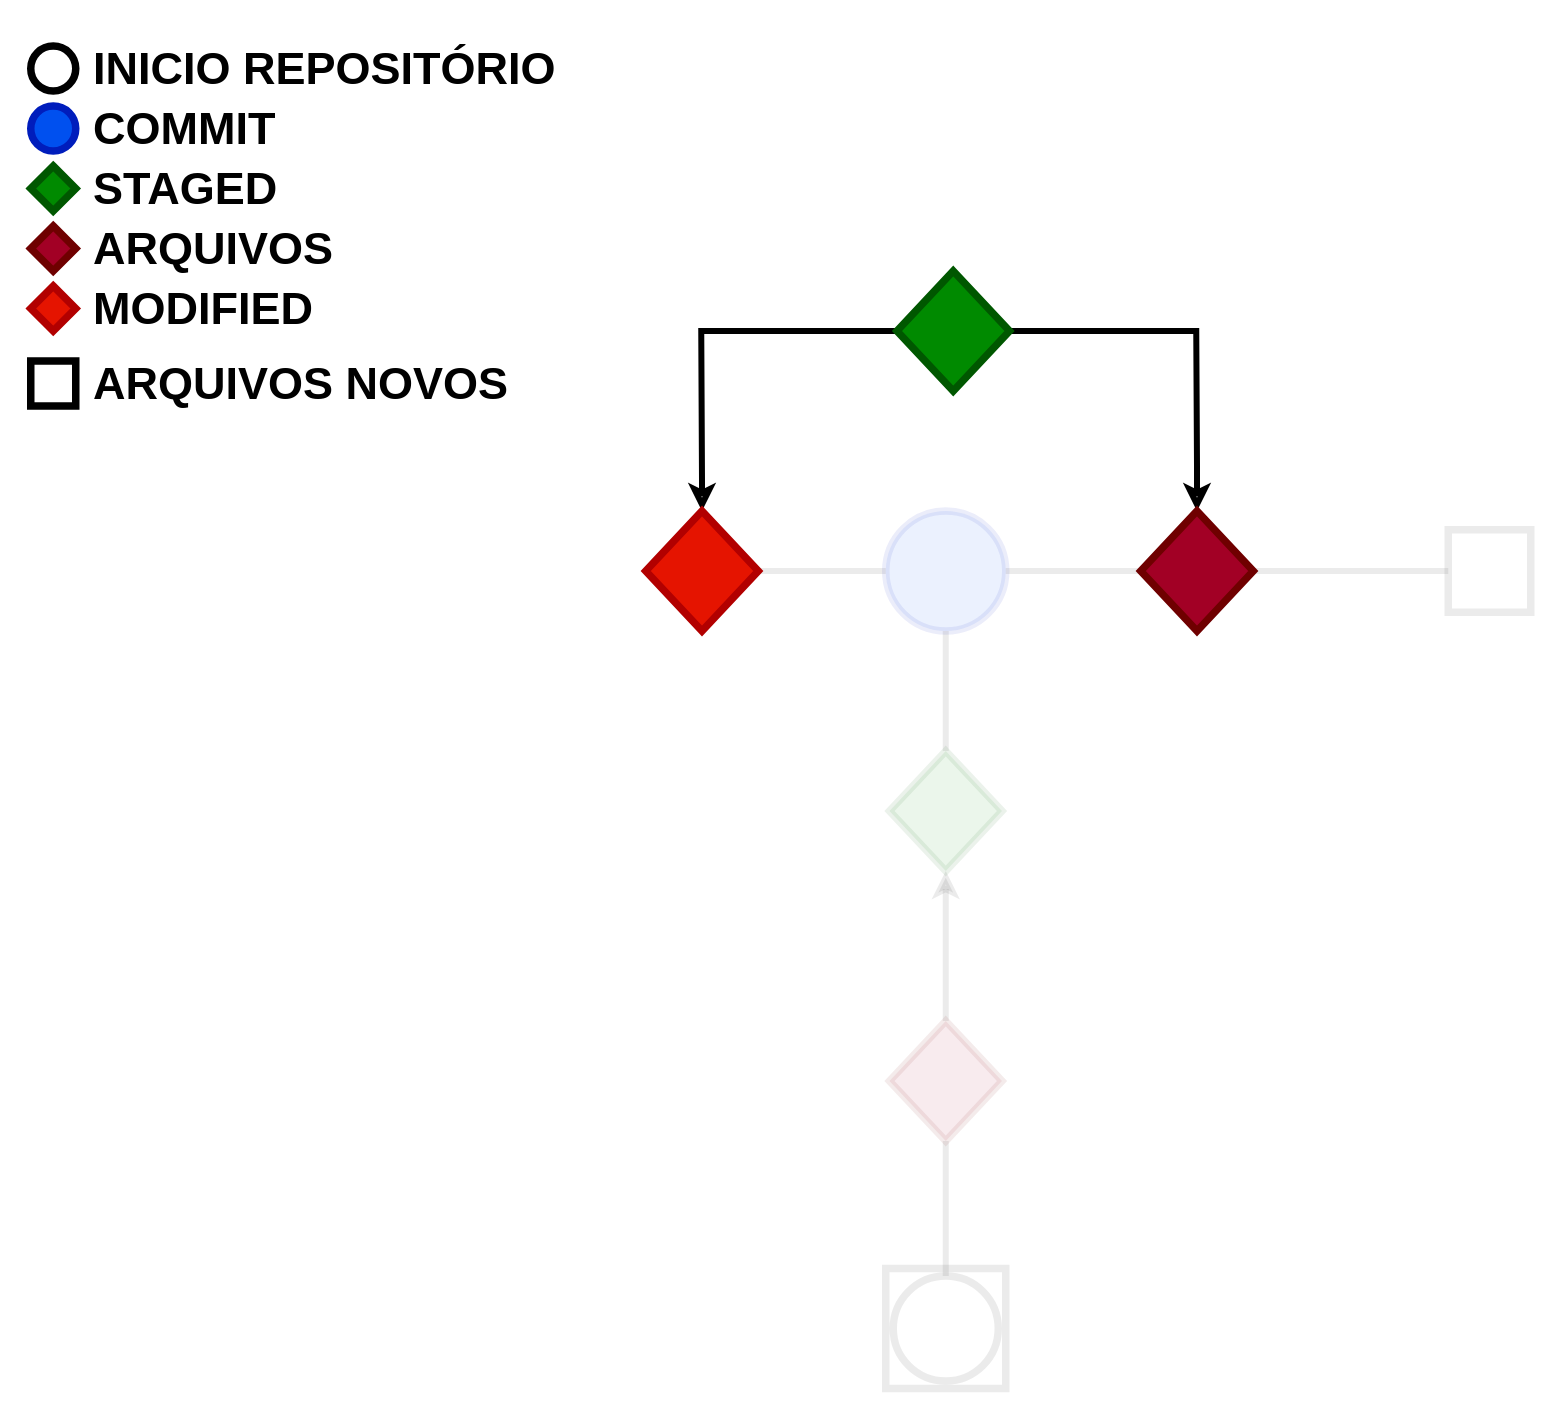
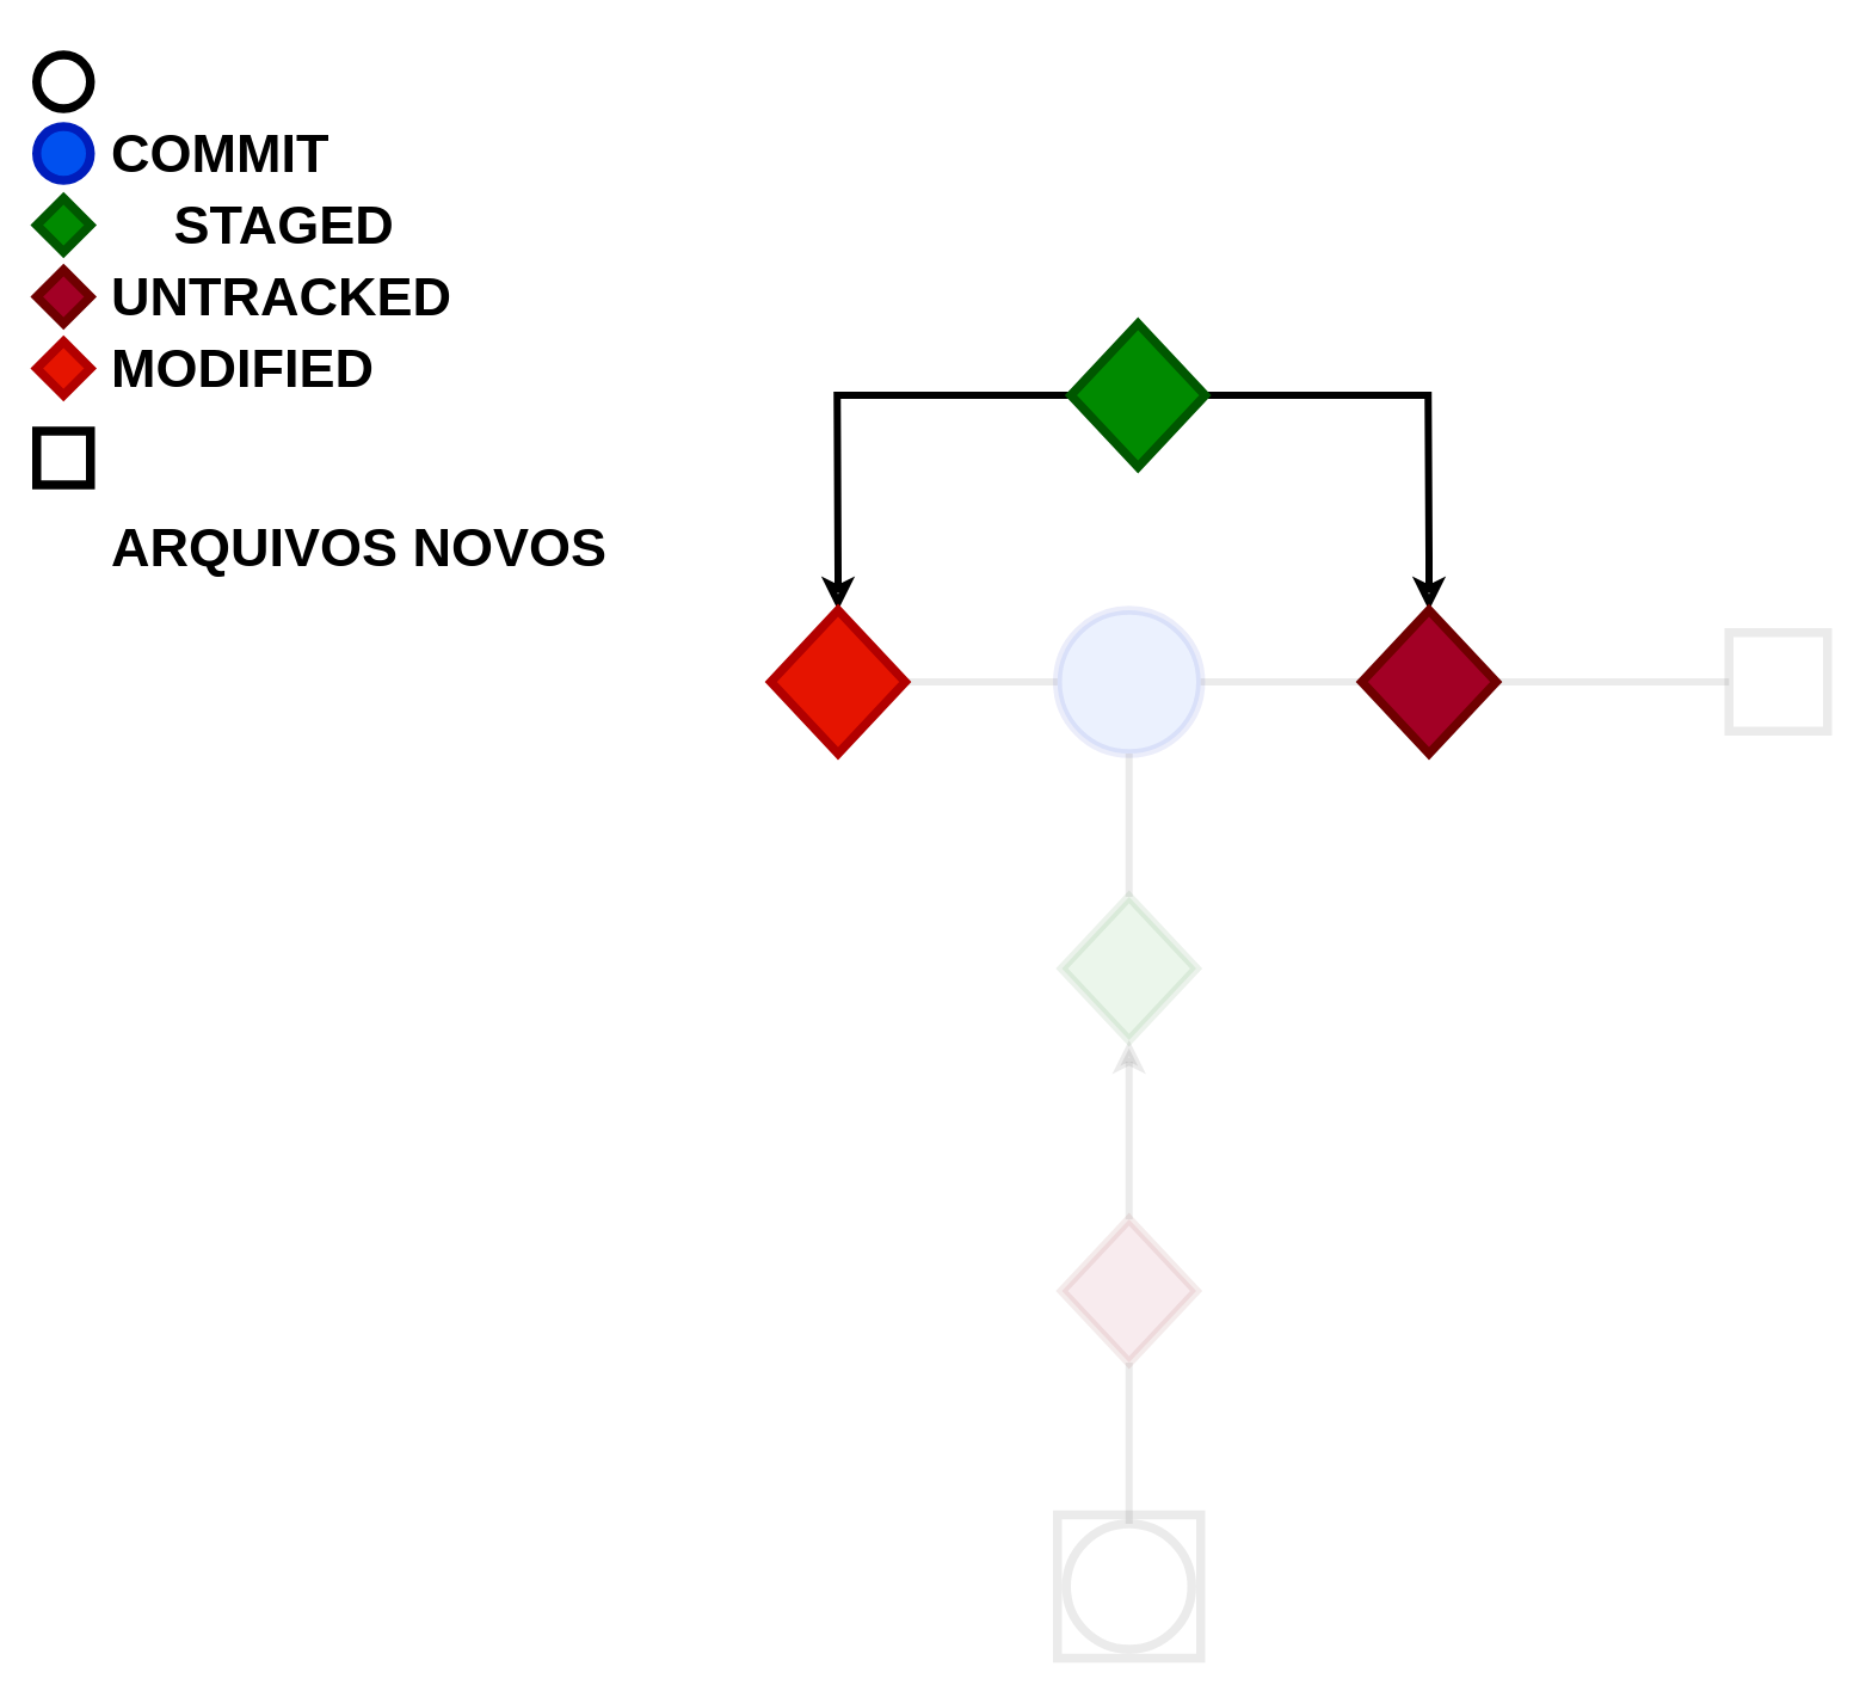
  <mxCell id="0" />
  <mxCell id="1" parent="0" />
  <mxCell id="2" value="" style="ellipse;whiteSpace=wrap;html=1;aspect=fixed;fillColor=#0050ef;fontColor=#ffffff;strokeColor=#001DBC;strokeWidth=5;" parent="1" vertex="1"><mxGeometry x="20" y="70" width="30" height="30" as="geometry" /></mxCell>
  <mxCell id="3" value="&lt;font style=&quot;font-size: 30px&quot;&gt;&lt;b&gt;COMMIT&lt;/b&gt;&lt;/font&gt;" style="text;html=1;strokeColor=none;fillColor=none;align=left;verticalAlign=middle;whiteSpace=wrap;rounded=0;" parent="1" vertex="1"><mxGeometry x="60" y="70" width="140" height="30" as="geometry" /></mxCell>
- <mxCell id="4" value="&lt;font style=&quot;font-size: 30px&quot;&gt;&lt;b&gt;STAGED&lt;/b&gt;&lt;/font&gt;" style="text;html=1;strokeColor=none;fillColor=none;align=left;verticalAlign=middle;whiteSpace=wrap;rounded=0;" parent="1" vertex="1"><mxGeometry x="60" y="110" width="140" height="30" as="geometry" /></mxCell>
- <mxCell id="5" value="&lt;font style=&quot;font-size: 30px&quot;&gt;&lt;b&gt;ARQUIVOS&lt;/b&gt;&lt;/font&gt;" style="text;html=1;strokeColor=none;fillColor=none;align=left;verticalAlign=middle;whiteSpace=wrap;rounded=0;" parent="1" vertex="1"><mxGeometry x="60" y="150" width="210" height="30" as="geometry" /></mxCell>
+ <mxCell id="4" value="&lt;font style=&quot;font-size: 30px&quot;&gt;&lt;b&gt;STAGED&lt;/b&gt;&lt;/font&gt;" style="text;html=1;strokeColor=none;fillColor=none;align=left;verticalAlign=middle;whiteSpace=wrap;rounded=0;" parent="1" vertex="1"><mxGeometry x="95" y="110" width="140" height="30" as="geometry" /></mxCell>
+ <mxCell id="5" value="&lt;font style=&quot;font-size: 30px&quot;&gt;&lt;b&gt;UNTRACKED&lt;/b&gt;&lt;/font&gt;" style="text;html=1;strokeColor=none;fillColor=none;align=left;verticalAlign=middle;whiteSpace=wrap;rounded=0;" parent="1" vertex="1"><mxGeometry x="60" y="150" width="210" height="30" as="geometry" /></mxCell>
  <mxCell id="6" value="&lt;font style=&quot;font-size: 30px&quot;&gt;&lt;b&gt;MODIFIED&lt;/b&gt;&lt;/font&gt;" style="text;html=1;strokeColor=none;fillColor=none;align=left;verticalAlign=middle;whiteSpace=wrap;rounded=0;" parent="1" vertex="1"><mxGeometry x="60" y="190" width="210" height="30" as="geometry" /></mxCell>
  <mxCell id="7" value="" style="whiteSpace=wrap;html=1;aspect=fixed;fontSize=30;strokeWidth=5;" parent="1" vertex="1"><mxGeometry x="20" y="240" width="30" height="30" as="geometry" /></mxCell>
- <mxCell id="8" value="&lt;font style=&quot;font-size: 30px&quot;&gt;&lt;b&gt;ARQUIVOS NOVOS&lt;/b&gt;&lt;/font&gt;" style="text;html=1;strokeColor=none;fillColor=none;align=left;verticalAlign=middle;whiteSpace=wrap;rounded=0;" parent="1" vertex="1"><mxGeometry x="60" y="240" width="310" height="30" as="geometry" /></mxCell>
+ <mxCell id="8" value="&lt;font style=&quot;font-size: 30px&quot;&gt;&lt;b&gt;ARQUIVOS NOVOS&lt;/b&gt;&lt;/font&gt;" style="text;html=1;strokeColor=none;fillColor=none;align=left;verticalAlign=middle;whiteSpace=wrap;rounded=0;" parent="1" vertex="1"><mxGeometry x="60" y="290" width="310" height="30" as="geometry" /></mxCell>
  <mxCell id="9" value="" style="ellipse;whiteSpace=wrap;html=1;aspect=fixed;fillColor=none;strokeWidth=5;" parent="1" vertex="1"><mxGeometry x="20" y="30" width="30" height="30" as="geometry" /></mxCell>
- <mxCell id="10" value="&lt;font style=&quot;font-size: 30px&quot;&gt;&lt;b&gt;INICIO REPOSITÓRIO&lt;/b&gt;&lt;/font&gt;" style="text;html=1;strokeColor=none;fillColor=none;align=left;verticalAlign=middle;whiteSpace=wrap;rounded=0;" parent="1" vertex="1"><mxGeometry x="60" y="30" width="320" height="30" as="geometry" /></mxCell>
  <mxCell id="11" value="" style="group;opacity=8;" parent="1" vertex="1" connectable="0"><mxGeometry x="430" width="590" height="905" as="geometry" y="20" /></mxCell>
  <mxCell id="12" value="" style="ellipse;whiteSpace=wrap;html=1;aspect=fixed;fillColor=none;strokeWidth=5;opacity=8;" parent="11" vertex="1"><mxGeometry x="165" y="830" width="70" height="70" as="geometry" /></mxCell>
  <mxCell id="13" style="edgeStyle=orthogonalEdgeStyle;rounded=0;orthogonalLoop=1;jettySize=auto;html=1;fontSize=30;strokeWidth=4;endArrow=none;endFill=0;entryX=0.5;entryY=1;entryDx=0;entryDy=0;opacity=8;" parent="11" source="12" target="26" edge="1"><mxGeometry relative="1" as="geometry"><mxPoint x="200.0" y="740" as="targetPoint" /></mxGeometry></mxCell>
  <mxCell id="14" value="" style="edgeStyle=orthogonalEdgeStyle;rounded=0;orthogonalLoop=1;jettySize=auto;html=1;fontSize=30;endArrow=classic;endFill=1;strokeWidth=4;exitX=0.5;exitY=0;exitDx=0;exitDy=0;entryX=0.5;entryY=1;entryDx=0;entryDy=0;opacity=8;" parent="11" source="26" target="27" edge="1"><mxGeometry relative="1" as="geometry"><mxPoint x="200.0" y="660" as="sourcePoint" /><mxPoint x="200" y="560" as="targetPoint" /></mxGeometry></mxCell>
  <mxCell id="15" value="" style="ellipse;whiteSpace=wrap;html=1;aspect=fixed;fillColor=#0050ef;fontColor=#ffffff;strokeColor=#001DBC;strokeWidth=5;opacity=8;" parent="11" vertex="1"><mxGeometry x="160" y="320" width="80" height="80" as="geometry" /></mxCell>
  <mxCell id="16" value="" style="edgeStyle=orthogonalEdgeStyle;rounded=0;orthogonalLoop=1;jettySize=auto;html=1;fontSize=30;endArrow=none;endFill=0;strokeWidth=4;exitX=0.5;exitY=0;exitDx=0;exitDy=0;opacity=8;" parent="11" source="27" target="15" edge="1"><mxGeometry relative="1" as="geometry"><mxPoint x="200" y="480" as="sourcePoint" /><Array as="points"><mxPoint x="200" y="440" /><mxPoint x="200" y="440" /></Array></mxGeometry></mxCell>
  <mxCell id="17" value="" style="edgeStyle=orthogonalEdgeStyle;rounded=0;orthogonalLoop=1;jettySize=auto;html=1;fontSize=30;endArrow=none;endFill=0;strokeWidth=4;entryX=0;entryY=0.5;entryDx=0;entryDy=0;opacity=8;" parent="11" source="15" target="24" edge="1"><mxGeometry relative="1" as="geometry"><mxPoint x="320" y="360" as="targetPoint" /></mxGeometry></mxCell>
  <mxCell id="18" value="" style="edgeStyle=orthogonalEdgeStyle;rounded=0;orthogonalLoop=1;jettySize=auto;html=1;fontSize=30;endArrow=none;endFill=0;strokeWidth=4;entryX=1;entryY=0.5;entryDx=0;entryDy=0;opacity=8;" parent="11" source="15" target="25" edge="1"><mxGeometry relative="1" as="geometry"><mxPoint x="80" y="360" as="targetPoint" /></mxGeometry></mxCell>
  <mxCell id="19" style="edgeStyle=orthogonalEdgeStyle;rounded=0;orthogonalLoop=1;jettySize=auto;html=1;entryX=1;entryY=0.5;entryDx=0;entryDy=0;fontSize=30;endArrow=none;endFill=0;strokeWidth=4;exitX=0.5;exitY=0;exitDx=0;exitDy=0;startArrow=classic;startFill=0;" parent="11" source="24" target="23" edge="1"><mxGeometry relative="1" as="geometry"><mxPoint x="360" y="320" as="sourcePoint" /><mxPoint x="245" y="200" as="targetPoint" /><Array as="points"><mxPoint x="367" y="290" /><mxPoint x="367" y="200" /></Array></mxGeometry></mxCell>
  <mxCell id="20" value="" style="edgeStyle=orthogonalEdgeStyle;rounded=0;orthogonalLoop=1;jettySize=auto;html=1;fontSize=30;endArrow=none;endFill=0;strokeWidth=4;entryX=0;entryY=0.5;entryDx=0;entryDy=0;exitX=0.5;exitY=0;exitDx=0;exitDy=0;startArrow=classic;startFill=0;" parent="11" source="25" target="23" edge="1"><mxGeometry relative="1" as="geometry"><mxPoint x="40" y="320" as="sourcePoint" /><mxPoint x="165" y="200" as="targetPoint" /><Array as="points"><mxPoint x="37" y="300" /><mxPoint x="37" y="200" /></Array></mxGeometry></mxCell>
  <mxCell id="21" style="edgeStyle=orthogonalEdgeStyle;rounded=0;orthogonalLoop=1;jettySize=auto;html=1;entryX=1;entryY=0.5;entryDx=0;entryDy=0;fontSize=30;endArrow=none;endFill=0;strokeWidth=4;exitX=0;exitY=0.5;exitDx=0;exitDy=0;opacity=8;" parent="11" source="22" target="24" edge="1"><mxGeometry relative="1" as="geometry"><mxPoint x="595" y="370" as="sourcePoint" /><mxPoint x="400" y="360" as="targetPoint" /></mxGeometry></mxCell>
  <mxCell id="22" value="" style="whiteSpace=wrap;html=1;aspect=fixed;fontSize=30;strokeWidth=5;opacity=8;" parent="11" vertex="1"><mxGeometry x="535" y="332.5" width="55" height="55" as="geometry" /></mxCell>
  <mxCell id="23" value="" style="rhombus;whiteSpace=wrap;html=1;fontSize=30;strokeWidth=5;fillColor=#008a00;fontColor=#ffffff;strokeColor=#005700;" parent="11" vertex="1"><mxGeometry x="167.5" y="160" width="75" height="80" as="geometry" /></mxCell>
  <mxCell id="24" value="" style="rhombus;whiteSpace=wrap;html=1;fontSize=30;strokeWidth=5;fillColor=#a20025;fontColor=#ffffff;strokeColor=#6F0000;" parent="11" vertex="1"><mxGeometry x="330" y="320" width="75" height="80" as="geometry" /></mxCell>
  <mxCell id="25" value="" style="rhombus;whiteSpace=wrap;html=1;fontSize=30;strokeWidth=5;fillColor=#e51400;fontColor=#ffffff;strokeColor=#B20000;" parent="11" vertex="1"><mxGeometry y="320" width="75" height="80" as="geometry" /></mxCell>
  <mxCell id="26" value="" style="rhombus;whiteSpace=wrap;html=1;fontSize=30;strokeWidth=5;fillColor=#a20025;fontColor=#ffffff;strokeColor=#6F0000;opacity=8;" parent="11" vertex="1"><mxGeometry x="162.5" y="660" width="75" height="80" as="geometry" /></mxCell>
  <mxCell id="27" value="" style="rhombus;whiteSpace=wrap;html=1;fontSize=30;strokeWidth=5;fillColor=#008a00;fontColor=#ffffff;strokeColor=#005700;opacity=8;" parent="11" vertex="1"><mxGeometry x="162.5" y="480" width="75" height="80" as="geometry" /></mxCell>
  <mxCell id="28" value="" style="whiteSpace=wrap;html=1;aspect=fixed;fontSize=30;strokeWidth=5;fillColor=none;opacity=8;" parent="11" vertex="1"><mxGeometry x="160" y="825" width="80" height="80" as="geometry" /></mxCell>
  <mxCell id="29" value="" style="rhombus;whiteSpace=wrap;html=1;fontSize=30;strokeWidth=5;fillColor=#008a00;fontColor=#ffffff;strokeColor=#005700;" parent="1" vertex="1"><mxGeometry x="20" y="110" width="30" height="30" as="geometry" /></mxCell>
  <mxCell id="30" value="" style="rhombus;whiteSpace=wrap;html=1;fontSize=30;strokeWidth=5;fillColor=#a20025;fontColor=#ffffff;strokeColor=#6F0000;" parent="1" vertex="1"><mxGeometry x="20" y="150" width="30" height="30" as="geometry" /></mxCell>
  <mxCell id="31" value="" style="rhombus;whiteSpace=wrap;html=1;fontSize=30;strokeWidth=5;fillColor=#e51400;fontColor=#ffffff;strokeColor=#B20000;" parent="1" vertex="1"><mxGeometry x="20" y="190" width="30" height="30" as="geometry" /></mxCell>
